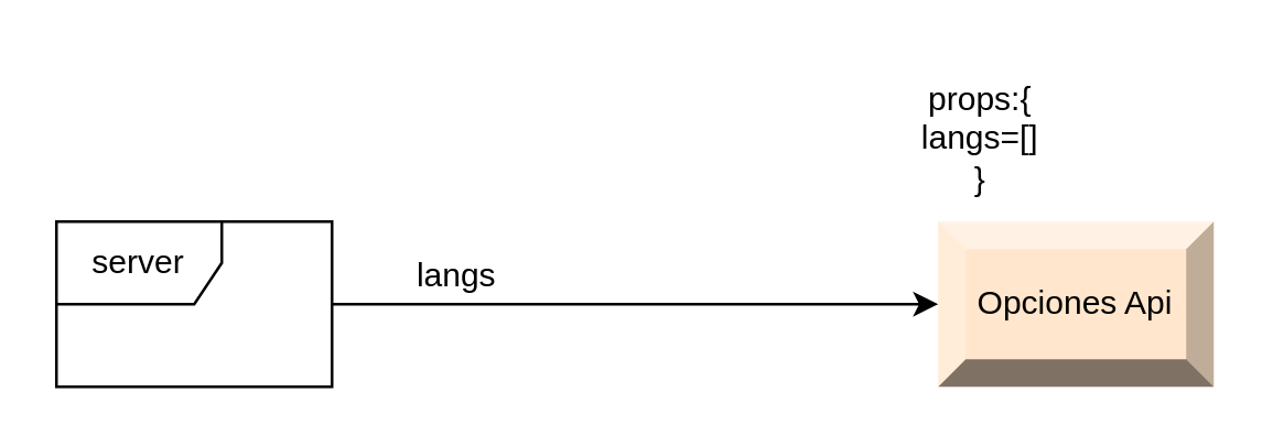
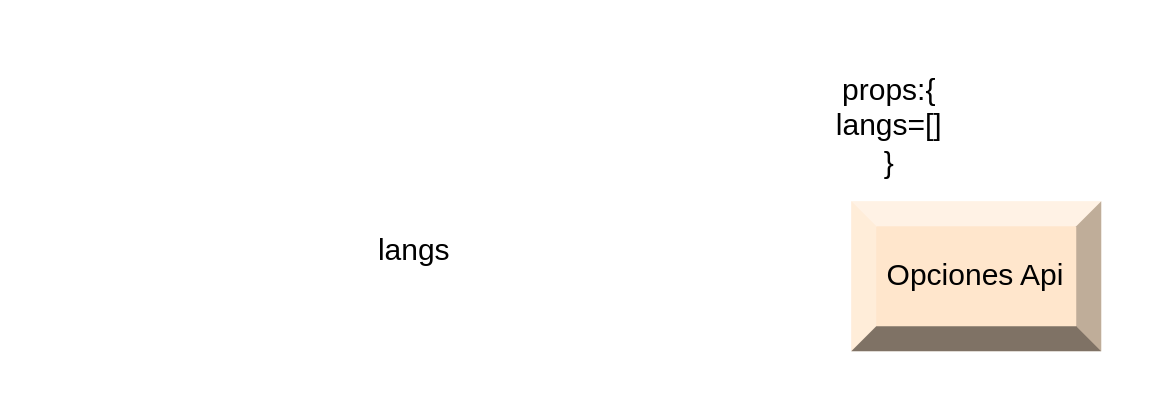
  <mxCell id="0" />
  <mxCell id="1" parent="0" />
  <mxCell id="2" value="Opciones Api" style="labelPosition=center;verticalLabelPosition=middle;align=center;html=1;shape=mxgraph.basic.shaded_button;dx=10;fillColor=#ffe6cc;strokeColor=#d79b00;whiteSpace=wrap;" vertex="1" parent="1"><mxGeometry x="340" y="80" width="100" height="60" as="geometry" /></mxCell>
- <mxCell id="3" style="edgeStyle=orthogonalEdgeStyle;rounded=0;orthogonalLoop=1;jettySize=auto;html=1;" edge="1" parent="1" source="4" target="2"><mxGeometry relative="1" as="geometry" /></mxCell>
- <mxCell id="4" value="server" style="shape=umlFrame;whiteSpace=wrap;html=1;pointerEvents=0;" vertex="1" parent="1"><mxGeometry x="20" y="80" width="100" height="60" as="geometry" /></mxCell>
  <mxCell id="5" value="langs" style="text;html=1;align=center;verticalAlign=middle;resizable=0;points=[];autosize=1;strokeColor=none;fillColor=none;" vertex="1" parent="1"><mxGeometry x="140" y="85" width="50" height="30" as="geometry" /></mxCell>
  <mxCell id="6" value="props:{&lt;div&gt;langs=[]&lt;br&gt;&lt;div&gt;}&lt;/div&gt;&lt;/div&gt;" style="text;html=1;align=center;verticalAlign=middle;resizable=0;points=[];autosize=1;strokeColor=none;fillColor=none;" vertex="1" parent="1"><mxGeometry x="320" y="20" width="70" height="60" as="geometry" /></mxCell>
